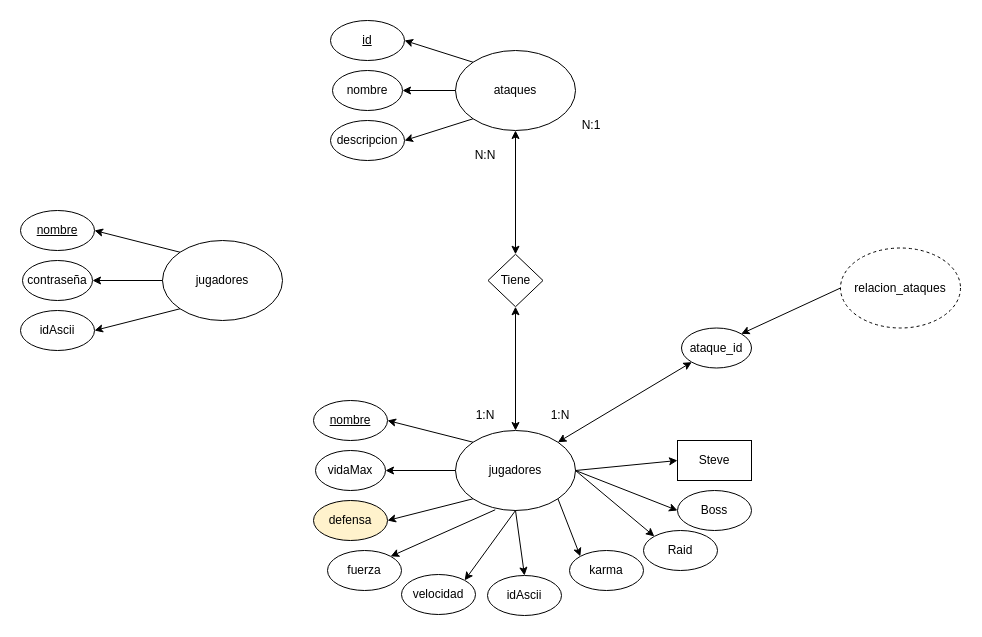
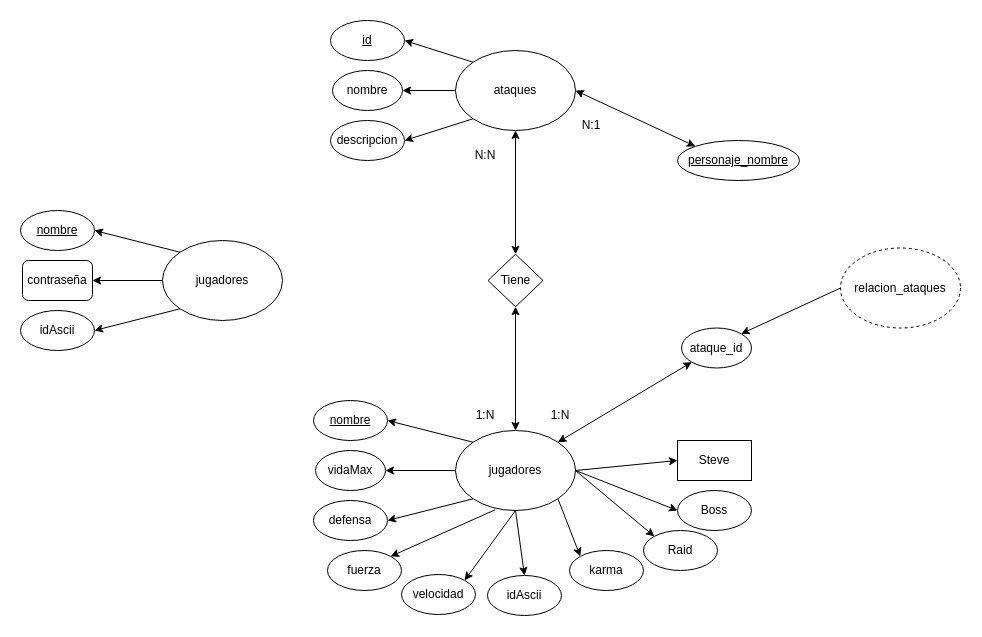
  <mxCell id="0" />
  <mxCell id="1" parent="0" />
  <mxCell id="2" value="jugadores" style="ellipse;whiteSpace=wrap;html=1;" parent="1" vertex="1"><mxGeometry x="162" y="240" width="120" height="80" as="geometry" /></mxCell>
  <mxCell id="3" value="&lt;u&gt;nombre&lt;/u&gt;" style="ellipse;whiteSpace=wrap;html=1;" parent="1" vertex="1"><mxGeometry x="20" y="210" width="74" height="40" as="geometry" /></mxCell>
  <mxCell id="4" value="" style="endArrow=classic;html=1;rounded=0;entryX=1;entryY=0.5;entryDx=0;entryDy=0;exitX=0;exitY=0;exitDx=0;exitDy=0;" parent="1" source="2" target="3" edge="1"><mxGeometry width="50" height="50" relative="1" as="geometry"><mxPoint x="130" y="220" as="sourcePoint" /><mxPoint x="252" y="220" as="targetPoint" /></mxGeometry></mxCell>
- <mxCell id="5" value="contraseña" style="ellipse;whiteSpace=wrap;html=1;" parent="1" vertex="1"><mxGeometry x="22" y="260" width="70" height="40" as="geometry" /></mxCell>
+ <mxCell id="5" value="contraseña" style="whiteSpace=wrap;html=1;rounded=1;" parent="1" vertex="1"><mxGeometry x="22" y="260" width="70" height="40" as="geometry" /></mxCell>
  <mxCell id="6" value="idAscii" style="ellipse;whiteSpace=wrap;html=1;" parent="1" vertex="1"><mxGeometry x="20" y="310" width="74" height="40" as="geometry" /></mxCell>
  <mxCell id="7" value="" style="endArrow=classic;html=1;rounded=0;exitX=0;exitY=0.5;exitDx=0;exitDy=0;entryX=1;entryY=0.5;entryDx=0;entryDy=0;" parent="1" source="2" target="5" edge="1"><mxGeometry width="50" height="50" relative="1" as="geometry"><mxPoint x="162" y="230" as="sourcePoint" /><mxPoint x="130" y="300" as="targetPoint" /></mxGeometry></mxCell>
  <mxCell id="8" value="" style="endArrow=classic;html=1;rounded=0;entryX=1;entryY=0.5;entryDx=0;entryDy=0;exitX=0;exitY=1;exitDx=0;exitDy=0;" parent="1" source="2" target="6" edge="1"><mxGeometry width="50" height="50" relative="1" as="geometry"><mxPoint x="150" y="350" as="sourcePoint" /><mxPoint x="177" y="342" as="targetPoint" /></mxGeometry></mxCell>
  <mxCell id="9" value="ataques" style="ellipse;whiteSpace=wrap;html=1;" vertex="1" parent="1"><mxGeometry x="455" y="50" width="120" height="80" as="geometry" /></mxCell>
  <mxCell id="10" value="&lt;u&gt;id&lt;/u&gt;" style="ellipse;whiteSpace=wrap;html=1;" vertex="1" parent="1"><mxGeometry x="330" y="20" width="74" height="40" as="geometry" /></mxCell>
  <mxCell id="11" value="" style="endArrow=classic;html=1;rounded=0;entryX=1;entryY=0.5;entryDx=0;entryDy=0;exitX=0;exitY=0;exitDx=0;exitDy=0;" edge="1" parent="1" source="9" target="10"><mxGeometry width="50" height="50" relative="1" as="geometry"><mxPoint x="440" y="30" as="sourcePoint" /><mxPoint x="562" y="30" as="targetPoint" /></mxGeometry></mxCell>
  <mxCell id="12" value="nombre" style="ellipse;whiteSpace=wrap;html=1;" vertex="1" parent="1"><mxGeometry x="332" y="70" width="70" height="40" as="geometry" /></mxCell>
  <mxCell id="13" value="descripcion" style="ellipse;whiteSpace=wrap;html=1;" vertex="1" parent="1"><mxGeometry x="330" y="120" width="74" height="40" as="geometry" /></mxCell>
  <mxCell id="14" value="" style="endArrow=classic;html=1;rounded=0;exitX=0;exitY=0.5;exitDx=0;exitDy=0;entryX=1;entryY=0.5;entryDx=0;entryDy=0;" edge="1" parent="1" source="9" target="12"><mxGeometry width="50" height="50" relative="1" as="geometry"><mxPoint x="472" y="40" as="sourcePoint" /><mxPoint x="440" y="110" as="targetPoint" /></mxGeometry></mxCell>
  <mxCell id="15" value="" style="endArrow=classic;html=1;rounded=0;entryX=1;entryY=0.5;entryDx=0;entryDy=0;exitX=0;exitY=1;exitDx=0;exitDy=0;" edge="1" parent="1" source="9" target="13"><mxGeometry width="50" height="50" relative="1" as="geometry"><mxPoint x="460" y="160" as="sourcePoint" /><mxPoint x="487" y="152" as="targetPoint" /></mxGeometry></mxCell>
  <mxCell id="16" value="jugadores" style="ellipse;whiteSpace=wrap;html=1;" vertex="1" parent="1"><mxGeometry x="455" y="430" width="120" height="80" as="geometry" /></mxCell>
  <mxCell id="17" value="&lt;u&gt;nombre&lt;/u&gt;" style="ellipse;whiteSpace=wrap;html=1;" vertex="1" parent="1"><mxGeometry x="313" y="400" width="74" height="40" as="geometry" /></mxCell>
  <mxCell id="18" value="" style="endArrow=classic;html=1;rounded=0;entryX=1;entryY=0.5;entryDx=0;entryDy=0;exitX=0;exitY=0;exitDx=0;exitDy=0;" edge="1" parent="1" source="16" target="17"><mxGeometry width="50" height="50" relative="1" as="geometry"><mxPoint x="423" y="410" as="sourcePoint" /><mxPoint x="545" y="410" as="targetPoint" /></mxGeometry></mxCell>
  <mxCell id="19" value="vidaMax" style="ellipse;whiteSpace=wrap;html=1;" vertex="1" parent="1"><mxGeometry x="315" y="450" width="70" height="40" as="geometry" /></mxCell>
- <mxCell id="20" value="defensa" style="ellipse;whiteSpace=wrap;html=1;fillColor=#fff2cc;" vertex="1" parent="1"><mxGeometry x="313" y="500" width="74" height="40" as="geometry" /></mxCell>
+ <mxCell id="20" value="defensa" style="ellipse;whiteSpace=wrap;html=1;" vertex="1" parent="1"><mxGeometry x="313" y="500" width="74" height="40" as="geometry" /></mxCell>
  <mxCell id="21" value="" style="endArrow=classic;html=1;rounded=0;exitX=0;exitY=0.5;exitDx=0;exitDy=0;entryX=1;entryY=0.5;entryDx=0;entryDy=0;" edge="1" parent="1" source="16" target="19"><mxGeometry width="50" height="50" relative="1" as="geometry"><mxPoint x="455" y="420" as="sourcePoint" /><mxPoint x="423" y="490" as="targetPoint" /></mxGeometry></mxCell>
  <mxCell id="22" value="" style="endArrow=classic;html=1;rounded=0;entryX=1;entryY=0.5;entryDx=0;entryDy=0;exitX=0;exitY=1;exitDx=0;exitDy=0;" edge="1" parent="1" source="16" target="20"><mxGeometry width="50" height="50" relative="1" as="geometry"><mxPoint x="443" y="540" as="sourcePoint" /><mxPoint x="470" y="532" as="targetPoint" /></mxGeometry></mxCell>
  <mxCell id="23" value="fuerza" style="ellipse;whiteSpace=wrap;html=1;" vertex="1" parent="1"><mxGeometry x="327" y="550" width="74" height="40" as="geometry" /></mxCell>
  <mxCell id="24" value="velocidad" style="ellipse;whiteSpace=wrap;html=1;" vertex="1" parent="1"><mxGeometry x="401" y="574" width="74" height="40" as="geometry" /></mxCell>
  <mxCell id="25" value="idAscii" style="ellipse;whiteSpace=wrap;html=1;" vertex="1" parent="1"><mxGeometry x="487" y="575" width="74" height="40" as="geometry" /></mxCell>
  <mxCell id="26" value="karma" style="ellipse;whiteSpace=wrap;html=1;" vertex="1" parent="1"><mxGeometry x="569" y="550" width="74" height="40" as="geometry" /></mxCell>
  <mxCell id="27" value="" style="endArrow=classic;html=1;rounded=0;entryX=1;entryY=0;entryDx=0;entryDy=0;exitX=0.331;exitY=0.991;exitDx=0;exitDy=0;exitPerimeter=0;" edge="1" parent="1" source="16" target="23"><mxGeometry width="50" height="50" relative="1" as="geometry"><mxPoint x="513" y="500" as="sourcePoint" /><mxPoint x="427" y="522" as="targetPoint" /></mxGeometry></mxCell>
  <mxCell id="28" value="" style="endArrow=classic;html=1;rounded=0;entryX=1;entryY=0;entryDx=0;entryDy=0;exitX=0.5;exitY=1;exitDx=0;exitDy=0;" edge="1" parent="1" source="16" target="24"><mxGeometry width="50" height="50" relative="1" as="geometry"><mxPoint x="563" y="540" as="sourcePoint" /><mxPoint x="477" y="562" as="targetPoint" /></mxGeometry></mxCell>
  <mxCell id="29" value="" style="endArrow=classic;html=1;rounded=0;entryX=0.5;entryY=0;entryDx=0;entryDy=0;exitX=0.5;exitY=1;exitDx=0;exitDy=0;" edge="1" parent="1" source="16" target="25"><mxGeometry width="50" height="50" relative="1" as="geometry"><mxPoint x="633" y="570" as="sourcePoint" /><mxPoint x="547" y="592" as="targetPoint" /></mxGeometry></mxCell>
  <mxCell id="30" value="" style="endArrow=classic;html=1;rounded=0;entryX=0;entryY=0;entryDx=0;entryDy=0;exitX=1;exitY=1;exitDx=0;exitDy=0;" edge="1" parent="1" source="16" target="26"><mxGeometry width="50" height="50" relative="1" as="geometry"><mxPoint x="643" y="520" as="sourcePoint" /><mxPoint x="557" y="542" as="targetPoint" /></mxGeometry></mxCell>
  <mxCell id="31" value="Raid" style="ellipse;whiteSpace=wrap;html=1;" vertex="1" parent="1"><mxGeometry x="643" y="530" width="74" height="40" as="geometry" /></mxCell>
  <mxCell id="32" value="Boss" style="ellipse;whiteSpace=wrap;html=1;" vertex="1" parent="1"><mxGeometry x="677" y="490" width="74" height="40" as="geometry" /></mxCell>
  <mxCell id="33" value="Steve" style="whiteSpace=wrap;html=1;rounded=0;" vertex="1" parent="1"><mxGeometry x="677" y="440" width="74" height="40" as="geometry" /></mxCell>
  <mxCell id="34" value="" style="endArrow=classic;html=1;rounded=0;entryX=0;entryY=0;entryDx=0;entryDy=0;exitX=1;exitY=0.5;exitDx=0;exitDy=0;" edge="1" parent="1" source="16" target="31"><mxGeometry width="50" height="50" relative="1" as="geometry"><mxPoint x="567" y="510" as="sourcePoint" /><mxPoint x="590" y="568" as="targetPoint" /></mxGeometry></mxCell>
  <mxCell id="35" value="" style="endArrow=classic;html=1;rounded=0;entryX=0;entryY=0.5;entryDx=0;entryDy=0;exitX=1;exitY=0.5;exitDx=0;exitDy=0;" edge="1" parent="1" source="16" target="32"><mxGeometry width="50" height="50" relative="1" as="geometry"><mxPoint x="637" y="490" as="sourcePoint" /><mxPoint x="660" y="548" as="targetPoint" /></mxGeometry></mxCell>
  <mxCell id="36" value="" style="endArrow=classic;html=1;rounded=0;entryX=0;entryY=0.5;entryDx=0;entryDy=0;exitX=1;exitY=0.5;exitDx=0;exitDy=0;" edge="1" parent="1" source="16" target="33"><mxGeometry width="50" height="50" relative="1" as="geometry"><mxPoint x="647" y="460" as="sourcePoint" /><mxPoint x="670" y="518" as="targetPoint" /></mxGeometry></mxCell>
  <mxCell id="37" value="relacion_ataques" style="ellipse;whiteSpace=wrap;html=1;dashed=1;" vertex="1" parent="1"><mxGeometry x="840" y="247.5" width="120" height="80" as="geometry" /></mxCell>
+ <mxCell id="38" value="&lt;u&gt;personaje_nombre&lt;/u&gt;" style="ellipse;whiteSpace=wrap;html=1;" vertex="1" parent="1"><mxGeometry x="677" y="140" width="122" height="40" as="geometry" /></mxCell>
  <mxCell id="39" value="ataque_id" style="ellipse;whiteSpace=wrap;html=1;" vertex="1" parent="1"><mxGeometry x="681" y="327.5" width="70" height="40" as="geometry" /></mxCell>
  <mxCell id="40" value="" style="endArrow=classic;html=1;rounded=0;exitX=0;exitY=0.5;exitDx=0;exitDy=0;entryX=1;entryY=0;entryDx=0;entryDy=0;" edge="1" parent="1" source="37" target="39"><mxGeometry width="50" height="50" relative="1" as="geometry"><mxPoint x="840" y="237.5" as="sourcePoint" /><mxPoint x="808" y="307.5" as="targetPoint" /></mxGeometry></mxCell>
  <mxCell id="41" value="Tiene" style="rhombus;whiteSpace=wrap;html=1;" vertex="1" parent="1"><mxGeometry x="487.5" y="253.75" width="55" height="52.5" as="geometry" /></mxCell>
  <mxCell id="42" value="" style="endArrow=classic;startArrow=classic;html=1;rounded=0;exitX=0.5;exitY=0;exitDx=0;exitDy=0;entryX=0.5;entryY=1;entryDx=0;entryDy=0;" edge="1" parent="1" source="16" target="41"><mxGeometry width="50" height="50" relative="1" as="geometry"><mxPoint x="504.5" y="430" as="sourcePoint" /><mxPoint x="521" y="320" as="targetPoint" /></mxGeometry></mxCell>
  <mxCell id="43" value="" style="endArrow=classic;startArrow=classic;html=1;rounded=0;exitX=0.5;exitY=0;exitDx=0;exitDy=0;entryX=0.5;entryY=1;entryDx=0;entryDy=0;" edge="1" parent="1" source="41" target="9"><mxGeometry width="50" height="50" relative="1" as="geometry"><mxPoint x="480" y="240" as="sourcePoint" /><mxPoint x="530" y="190" as="targetPoint" /></mxGeometry></mxCell>
+ <mxCell id="44" value="" style="endArrow=classic;startArrow=classic;html=1;rounded=0;exitX=0;exitY=0;exitDx=0;exitDy=0;entryX=1;entryY=0.5;entryDx=0;entryDy=0;" edge="1" parent="1" source="38" target="9"><mxGeometry width="50" height="50" relative="1" as="geometry"><mxPoint x="580" y="274" as="sourcePoint" /><mxPoint x="580" y="150" as="targetPoint" /></mxGeometry></mxCell>
  <mxCell id="45" value="" style="endArrow=classic;startArrow=classic;html=1;rounded=0;exitX=0;exitY=1;exitDx=0;exitDy=0;entryX=1;entryY=0;entryDx=0;entryDy=0;" edge="1" parent="1" source="39" target="16"><mxGeometry width="50" height="50" relative="1" as="geometry"><mxPoint x="740" y="166" as="sourcePoint" /><mxPoint x="620" y="110" as="targetPoint" /></mxGeometry></mxCell>
  <mxCell id="46" value="1:N&lt;span style=&quot;color: rgba(0, 0, 0, 0); font-family: monospace; font-size: 0px; text-align: start; text-wrap-mode: nowrap;&quot;&gt;%3CmxGraphModel%3E%3Croot%3E%3CmxCell%20id%3D%220%22%2F%3E%3CmxCell%20id%3D%221%22%20parent%3D%220%22%2F%3E%3CmxCell%20id%3D%222%22%20value%3D%22%22%20style%3D%22endArrow%3Dclassic%3BstartArrow%3Dclassic%3Bhtml%3D1%3Brounded%3D0%3BexitX%3D0%3BexitY%3D0%3BexitDx%3D0%3BexitDy%3D0%3BentryX%3D1%3BentryY%3D0.5%3BentryDx%3D0%3BentryDy%3D0%3B%22%20edge%3D%221%22%20parent%3D%221%22%3E%3CmxGeometry%20width%3D%2250%22%20height%3D%2250%22%20relative%3D%221%22%20as%3D%22geometry%22%3E%3CmxPoint%20x%3D%221275%22%20y%3D%22-134%22%20as%3D%22sourcePoint%22%2F%3E%3CmxPoint%20x%3D%221155%22%20y%3D%22-190%22%20as%3D%22targetPoint%22%2F%3E%3C%2FmxGeometry%3E%3C%2FmxCell%3E%3C%2Froot%3E%3C%2FmxGraphModel%3E&lt;/span&gt;" style="text;html=1;align=center;verticalAlign=middle;whiteSpace=wrap;rounded=0;" vertex="1" parent="1"><mxGeometry x="455" y="400" width="60" height="30" as="geometry" /></mxCell>
  <mxCell id="47" value="N:N" style="text;html=1;align=center;verticalAlign=middle;whiteSpace=wrap;rounded=0;" vertex="1" parent="1"><mxGeometry x="455" y="140" width="60" height="30" as="geometry" /></mxCell>
  <mxCell id="48" value="1:N&lt;span style=&quot;color: rgba(0, 0, 0, 0); font-family: monospace; font-size: 0px; text-align: start; text-wrap-mode: nowrap;&quot;&gt;%3CmxGraphModel%3E%3Croot%3E%3CmxCell%20id%3D%220%22%2F%3E%3CmxCell%20id%3D%221%22%20parent%3D%220%22%2F%3E%3CmxCell%20id%3D%222%22%20value%3D%22%22%20style%3D%22endArrow%3Dclassic%3BstartArrow%3Dclassic%3Bhtml%3D1%3Brounded%3D0%3BexitX%3D0%3BexitY%3D0%3BexitDx%3D0%3BexitDy%3D0%3BentryX%3D1%3BentryY%3D0.5%3BentryDx%3D0%3BentryDy%3D0%3B%22%20edge%3D%221%22%20parent%3D%221%22%3E%3CmxGeometry%20width%3D%2250%22%20height%3D%2250%22%20relative%3D%221%22%20as%3D%22geometry%22%3E%3CmxPoint%20x%3D%221275%22%20y%3D%22-134%22%20as%3D%22sourcePoint%22%2F%3E%3CmxPoint%20x%3D%221155%22%20y%3D%22-190%22%20as%3D%22targetPoint%22%2F%3E%3C%2FmxGeometry%3E%3C%2FmxCell%3E%3C%2Froot%3E%3C%2FmxGraphModel%3E&lt;/span&gt;" style="text;html=1;align=center;verticalAlign=middle;whiteSpace=wrap;rounded=0;" vertex="1" parent="1"><mxGeometry x="530" y="400" width="60" height="30" as="geometry" /></mxCell>
  <mxCell id="49" value="N:1" style="text;html=1;align=center;verticalAlign=middle;whiteSpace=wrap;rounded=0;" vertex="1" parent="1"><mxGeometry x="561" y="110" width="60" height="30" as="geometry" /></mxCell>
